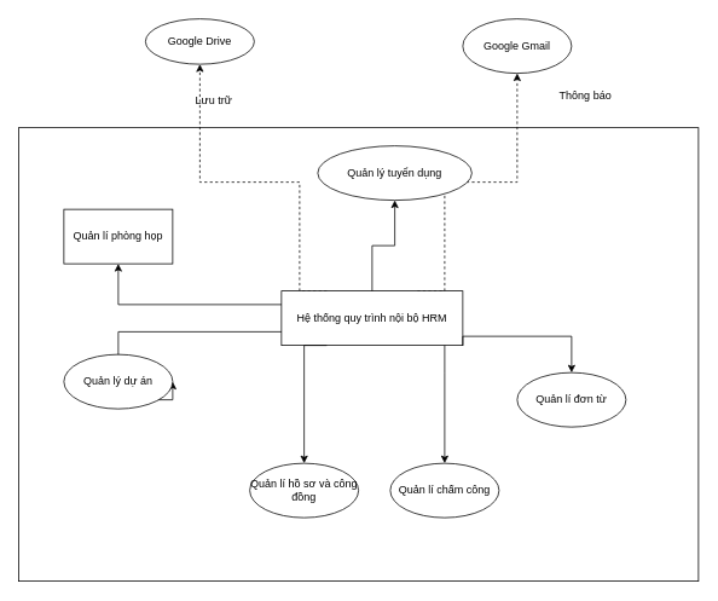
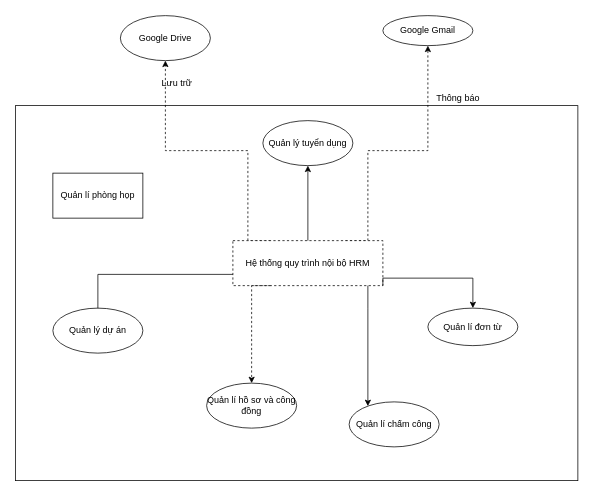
  <mxCell id="0" />
  <mxCell id="1" parent="0" />
  <mxCell id="2" value="" style="rounded=0;whiteSpace=wrap;html=1;fillColor=none;" vertex="1" parent="1"><mxGeometry x="20" y="140" width="750" height="500" as="geometry" /></mxCell>
  <mxCell id="3" style="edgeStyle=orthogonalEdgeStyle;rounded=0;orthogonalLoop=1;jettySize=auto;html=1;exitX=0.75;exitY=0;exitDx=0;exitDy=0;entryX=0.5;entryY=1;entryDx=0;entryDy=0;dashed=1;" edge="1" parent="1" source="5" target="16"><mxGeometry relative="1" as="geometry"><Array as="points"><mxPoint x="490" y="320" /><mxPoint x="490" y="200" /><mxPoint x="570" y="200" /></Array></mxGeometry></mxCell>
  <mxCell id="4" style="edgeStyle=orthogonalEdgeStyle;rounded=0;orthogonalLoop=1;jettySize=auto;html=1;exitX=0.25;exitY=0;exitDx=0;exitDy=0;entryX=0.5;entryY=1;entryDx=0;entryDy=0;dashed=1;" edge="1" parent="1" source="5" target="17"><mxGeometry relative="1" as="geometry"><Array as="points"><mxPoint x="330" y="320" /><mxPoint x="330" y="200" /><mxPoint x="220" y="200" /></Array></mxGeometry></mxCell>
- <mxCell id="5" value="Hệ thống quy trình nội bộ HRM" style="whiteSpace=wrap;html=1;" vertex="1" parent="1"><mxGeometry x="310" y="320" width="200" height="60" as="geometry" /></mxCell>
+ <mxCell id="5" value="Hệ thống quy trình nội bộ HRM" style="whiteSpace=wrap;html=1;dashed=1;" vertex="1" parent="1"><mxGeometry x="310" y="320" width="200" height="60" as="geometry" /></mxCell>
  <mxCell id="6" style="edgeStyle=orthogonalEdgeStyle;rounded=0;orthogonalLoop=1;jettySize=auto;html=1;" edge="1" parent="1" source="5" target="7"><mxGeometry relative="1" as="geometry" /></mxCell>
- <mxCell id="7" value="Quản lý tuyển dụng" style="ellipse;whiteSpace=wrap;html=1;" vertex="1" parent="1"><mxGeometry x="350" y="160" width="170" height="60" as="geometry" /></mxCell>
+ <mxCell id="7" value="Quản lý tuyển dụng" style="ellipse;whiteSpace=wrap;html=1;" vertex="1" parent="1"><mxGeometry x="350" y="160" width="120" height="60" as="geometry" /></mxCell>
  <mxCell id="8" style="edgeStyle=orthogonalEdgeStyle;rounded=0;orthogonalLoop=1;jettySize=auto;html=1;" edge="1" parent="1" source="5" target="9"><mxGeometry relative="1" as="geometry"><Array as="points"><mxPoint x="490" y="410" /><mxPoint x="490" y="410" /></Array></mxGeometry></mxCell>
- <mxCell id="9" value="Quản lí chấm công" style="ellipse;whiteSpace=wrap;html=1;" vertex="1" parent="1"><mxGeometry x="430" y="510" width="120" height="60" as="geometry" /></mxCell>
+ <mxCell id="9" value="Quản lí chấm công" style="ellipse;whiteSpace=wrap;html=1;" vertex="1" parent="1"><mxGeometry x="465" y="535" width="120" height="60" as="geometry" /></mxCell>
  <mxCell id="10" style="edgeStyle=orthogonalEdgeStyle;rounded=0;orthogonalLoop=1;jettySize=auto;html=1;exitX=0;exitY=0.75;exitDx=0;exitDy=0;entryX=1;entryY=0.5;entryDx=0;entryDy=0;" edge="1" parent="1" source="5" target="11"><mxGeometry relative="1" as="geometry"><Array as="points"><mxPoint x="130" y="365" /><mxPoint x="130" y="440" /></Array></mxGeometry></mxCell>
- <mxCell id="11" value="Quản lý dự án" style="ellipse;whiteSpace=wrap;html=1;" vertex="1" parent="1"><mxGeometry x="70" y="390" width="120" height="60" as="geometry" /></mxCell>
- <mxCell id="12" style="edgeStyle=orthogonalEdgeStyle;rounded=0;orthogonalLoop=1;jettySize=auto;html=1;exitX=0;exitY=0.25;exitDx=0;exitDy=0;" edge="1" parent="1" source="5" target="13"><mxGeometry relative="1" as="geometry" /></mxCell>
+ <mxCell id="11" value="Quản lý dự án" style="ellipse;whiteSpace=wrap;html=1;" vertex="1" parent="1"><mxGeometry x="70" y="410" width="120" height="60" as="geometry" /></mxCell>
  <mxCell id="13" value="Quản lí phòng họp" style="whiteSpace=wrap;html=1;rounded=0;" vertex="1" parent="1"><mxGeometry x="70" y="230" width="120" height="60" as="geometry" /></mxCell>
  <mxCell id="14" style="edgeStyle=orthogonalEdgeStyle;rounded=0;orthogonalLoop=1;jettySize=auto;html=1;exitX=1;exitY=1;exitDx=0;exitDy=0;" edge="1" parent="1" source="5" target="15"><mxGeometry relative="1" as="geometry"><Array as="points"><mxPoint x="510" y="370" /><mxPoint x="630" y="370" /></Array></mxGeometry></mxCell>
- <mxCell id="15" value="Quản lí đơn từ" style="ellipse;whiteSpace=wrap;html=1;" vertex="1" parent="1"><mxGeometry x="570" y="410" width="120" height="60" as="geometry" /></mxCell>
- <mxCell id="16" value="Google Gmail" style="ellipse;whiteSpace=wrap;html=1;" vertex="1" parent="1"><mxGeometry x="510" width="120" height="60" as="geometry" y="20" /></mxCell>
- <mxCell id="17" value="Google Drive" style="ellipse;whiteSpace=wrap;html=1;" vertex="1" parent="1"><mxGeometry x="160" y="20" width="120" height="50" as="geometry" /></mxCell>
- <mxCell id="18" style="edgeStyle=orthogonalEdgeStyle;rounded=0;orthogonalLoop=1;jettySize=auto;html=1;exitX=0.25;exitY=1;exitDx=0;exitDy=0;entryX=0.5;entryY=0;entryDx=0;entryDy=0;" edge="1" parent="1" source="5" target="19"><mxGeometry relative="1" as="geometry"><Array as="points"><mxPoint x="335" y="380" /></Array></mxGeometry></mxCell>
+ <mxCell id="15" value="Quản lí đơn từ" style="ellipse;whiteSpace=wrap;html=1;" vertex="1" parent="1"><mxGeometry x="570" y="410" width="120" height="50" as="geometry" /></mxCell>
+ <mxCell id="16" value="Google Gmail" style="ellipse;whiteSpace=wrap;html=1;" vertex="1" parent="1"><mxGeometry x="510" y="20" width="120" height="40" as="geometry" /></mxCell>
+ <mxCell id="17" value="Google Drive" style="ellipse;whiteSpace=wrap;html=1;" vertex="1" parent="1"><mxGeometry x="160" width="120" height="60" as="geometry" y="20" /></mxCell>
+ <mxCell id="18" style="edgeStyle=orthogonalEdgeStyle;rounded=0;orthogonalLoop=1;jettySize=auto;html=1;exitX=0.25;exitY=1;exitDx=0;exitDy=0;entryX=0.5;entryY=0;entryDx=0;entryDy=0;dashed=1;" edge="1" parent="1" source="5" target="19"><mxGeometry relative="1" as="geometry"><Array as="points"><mxPoint x="335" y="380" /></Array></mxGeometry></mxCell>
  <mxCell id="19" value="Quản lí hồ sơ và công đồng" style="ellipse;whiteSpace=wrap;html=1;" vertex="1" parent="1"><mxGeometry x="275" y="510" width="120" height="60" as="geometry" /></mxCell>
- <mxCell id="20" value="Thông báo" style="text;html=1;align=center;verticalAlign=middle;resizable=0;points=[];autosize=1;strokeColor=none;" vertex="1" parent="1"><mxGeometry x="610" y="95" width="70" height="20" as="geometry" /></mxCell>
+ <mxCell id="20" value="Thông báo" style="text;html=1;align=center;verticalAlign=middle;resizable=0;points=[];autosize=1;strokeColor=none;" vertex="1" parent="1"><mxGeometry x="575" y="120" width="70" height="20" as="geometry" /></mxCell>
  <mxCell id="21" value="Lưu trữ" style="text;html=1;align=center;verticalAlign=middle;resizable=0;points=[];autosize=1;strokeColor=none;" vertex="1" parent="1"><mxGeometry x="205" y="100" width="60" height="20" as="geometry" /></mxCell>
